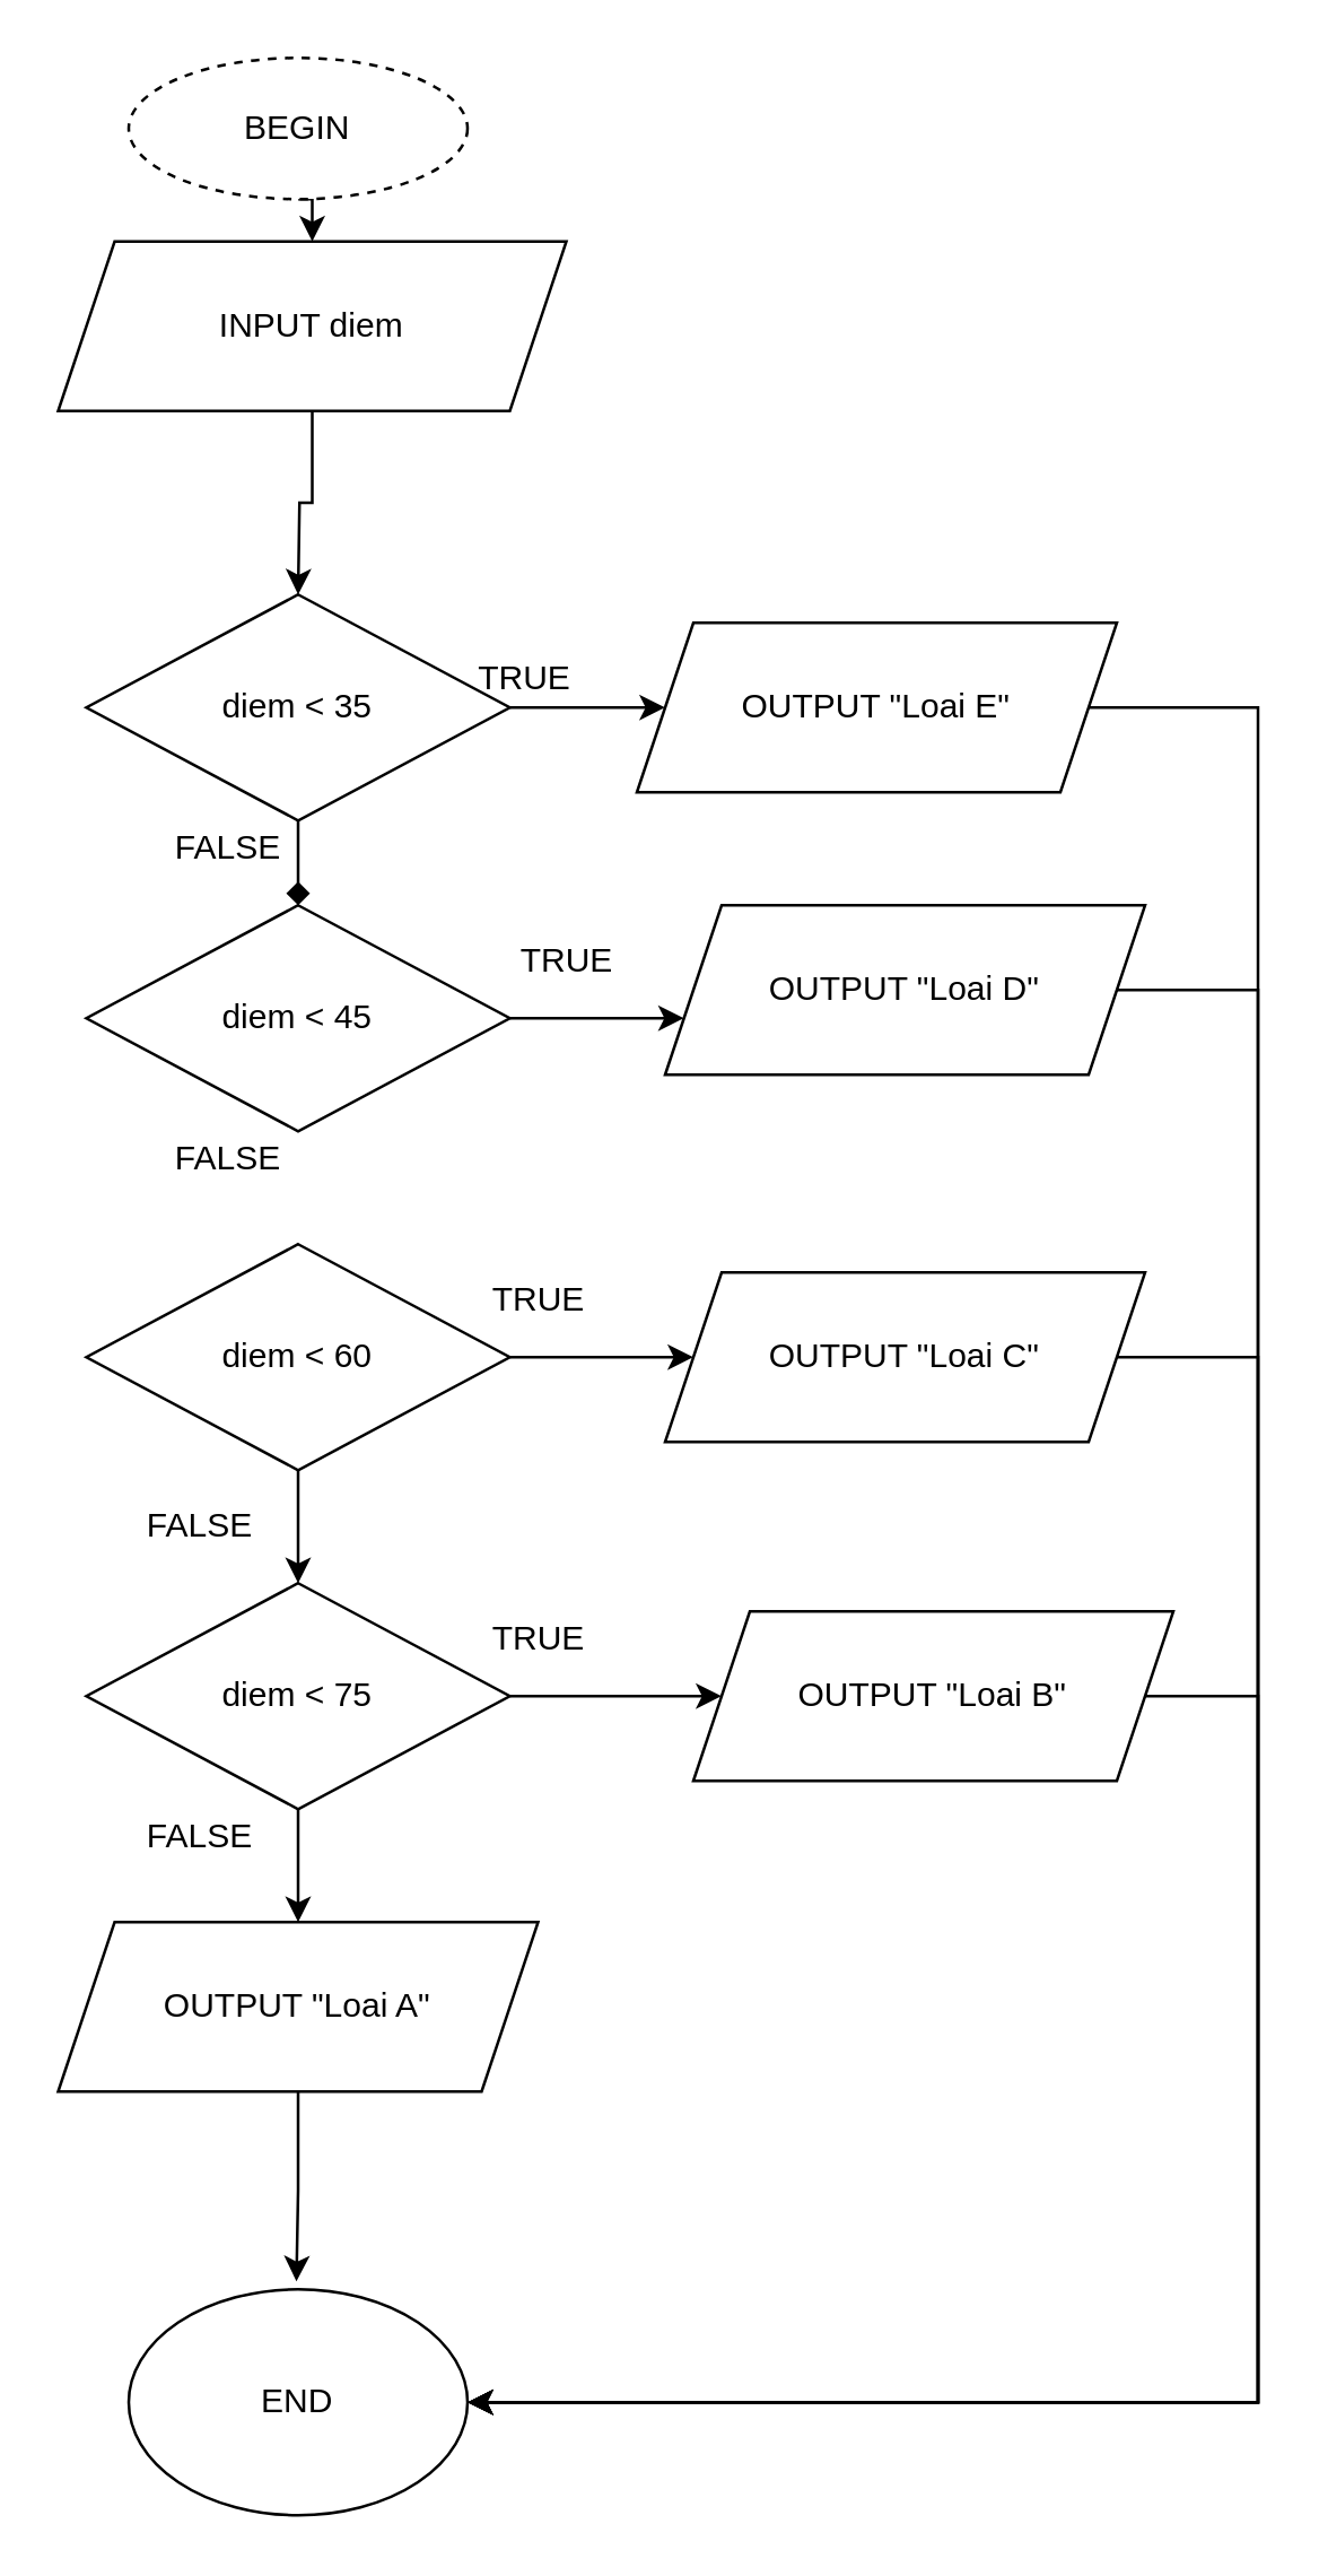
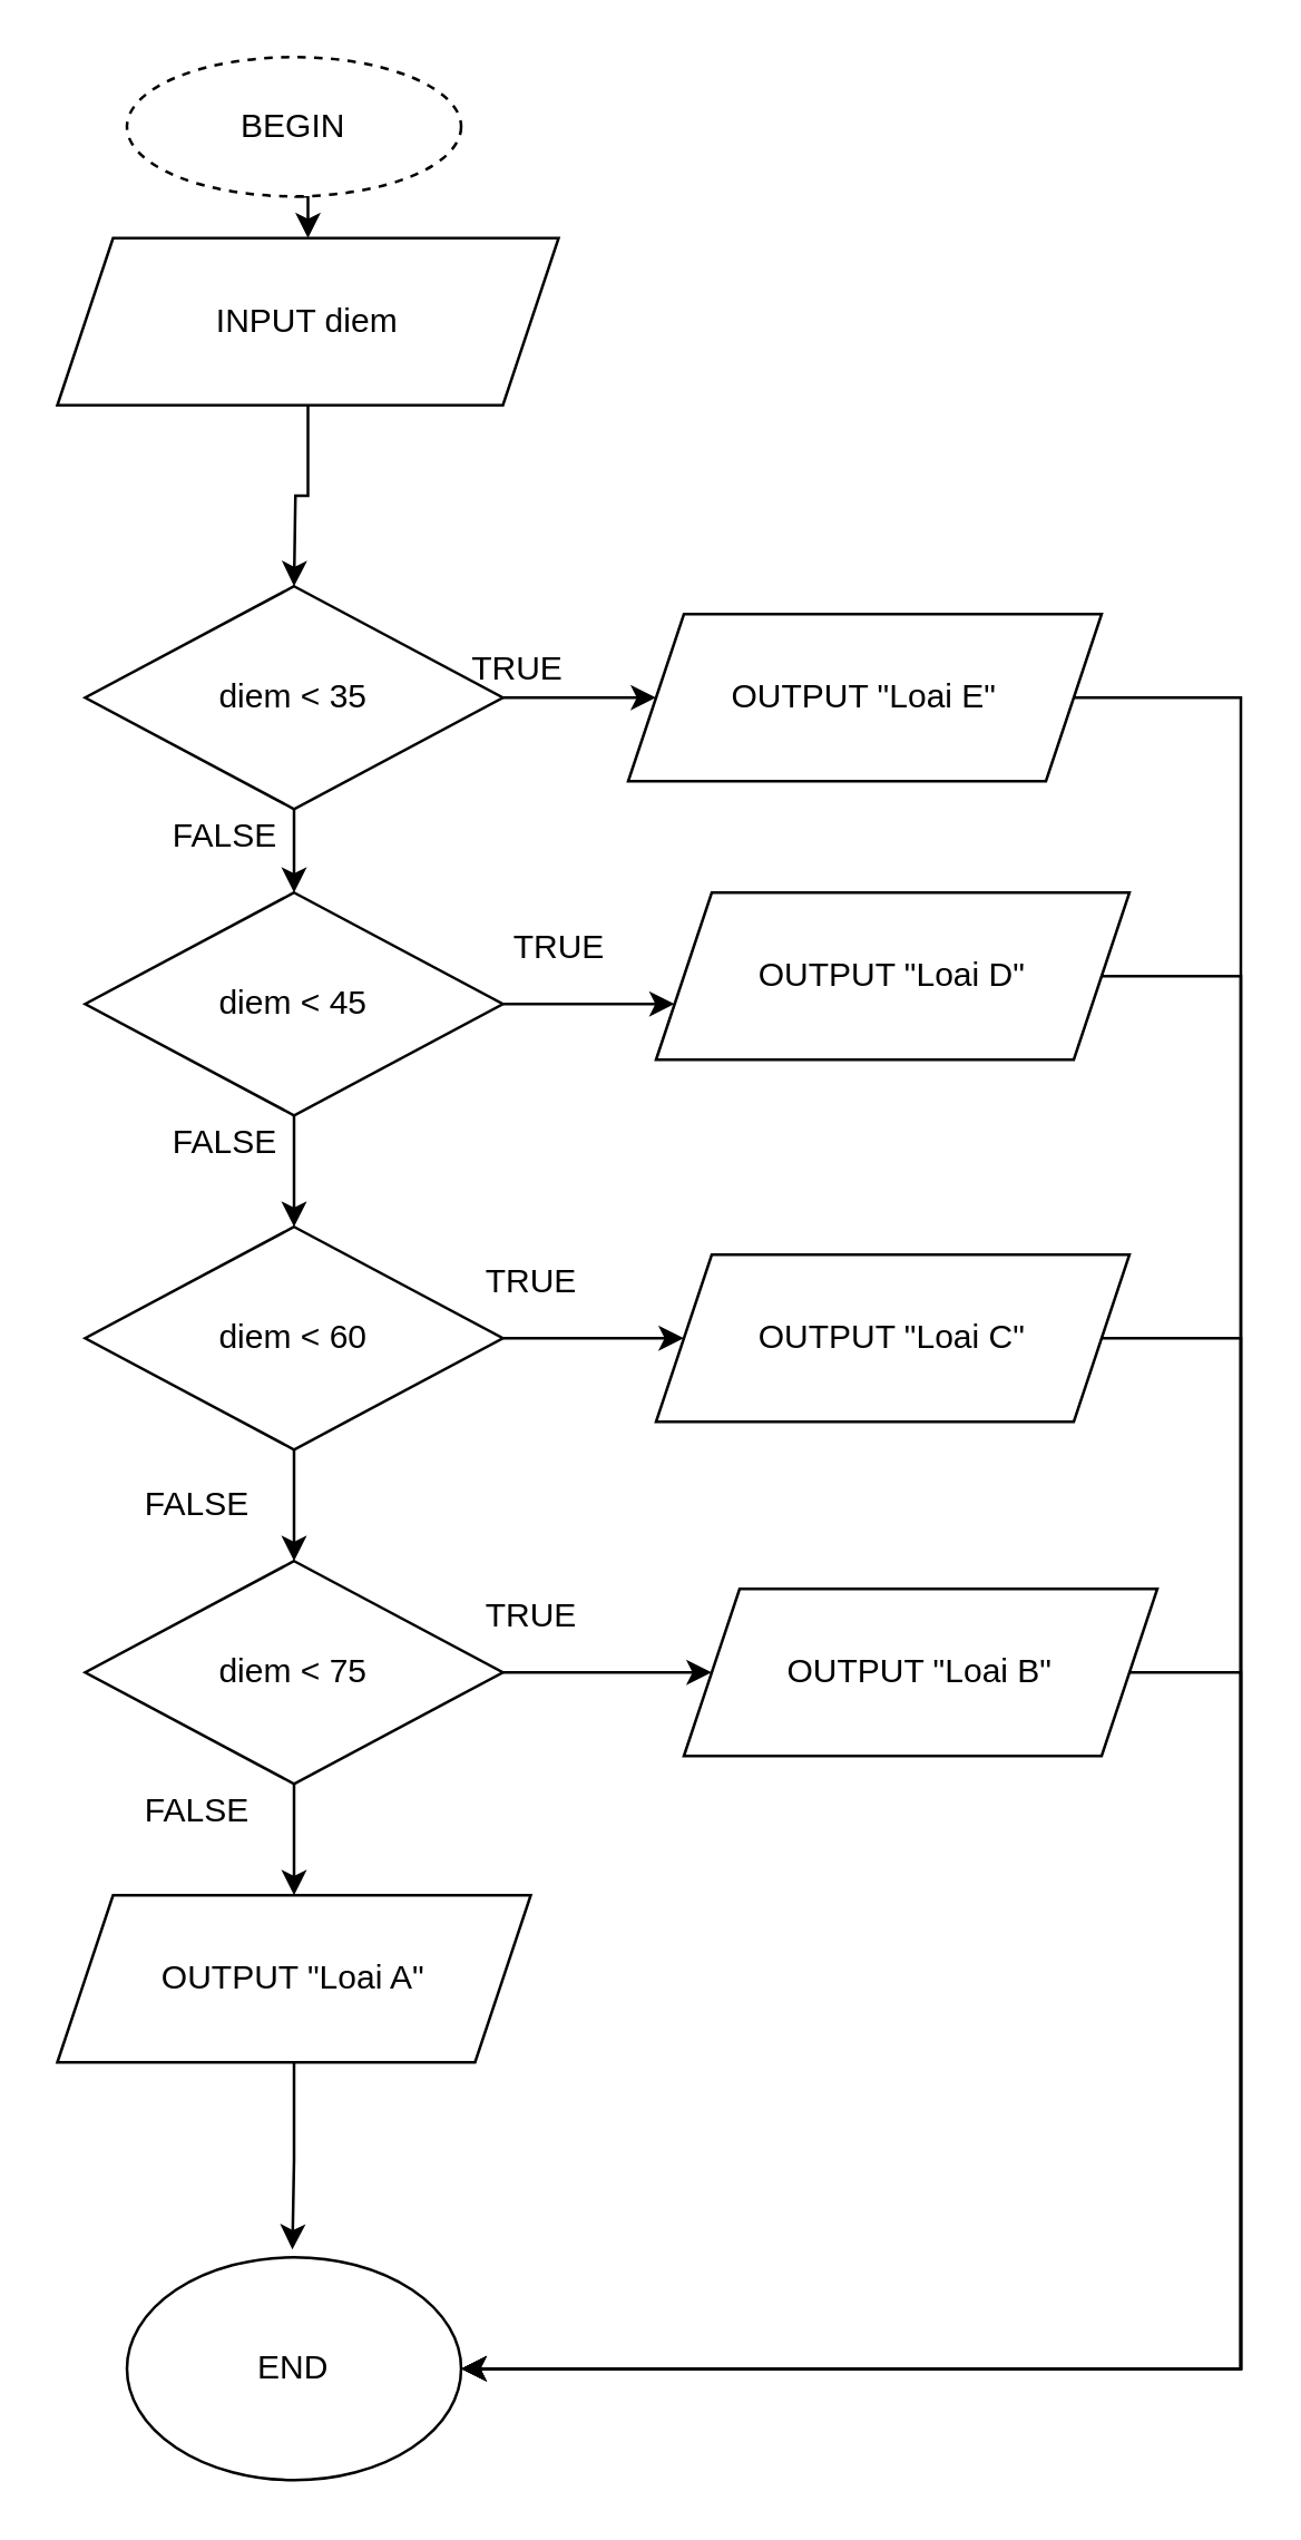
  <mxCell id="0" />
  <mxCell id="1" parent="0" />
  <mxCell id="2" style="edgeStyle=orthogonalEdgeStyle;rounded=0;orthogonalLoop=1;jettySize=auto;html=1;exitX=0.5;exitY=1;exitDx=0;exitDy=0;entryX=0.5;entryY=0;entryDx=0;entryDy=0;" edge="1" parent="1" source="3" target="5"><mxGeometry relative="1" as="geometry" /></mxCell>
  <mxCell id="3" value="BEGIN" style="ellipse;whiteSpace=wrap;html=1;dashed=1;" vertex="1" parent="1"><mxGeometry x="45" y="20" width="120" height="50" as="geometry" /></mxCell>
  <mxCell id="4" style="edgeStyle=orthogonalEdgeStyle;rounded=0;orthogonalLoop=1;jettySize=auto;html=1;exitX=0.5;exitY=1;exitDx=0;exitDy=0;entryX=0.5;entryY=0;entryDx=0;entryDy=0;" edge="1" parent="1" source="5"><mxGeometry relative="1" as="geometry"><mxPoint x="105" y="210" as="targetPoint" /></mxGeometry></mxCell>
  <mxCell id="5" value="INPUT diem" style="shape=parallelogram;perimeter=parallelogramPerimeter;whiteSpace=wrap;html=1;fixedSize=1;" vertex="1" parent="1"><mxGeometry x="20" y="85" width="180" height="60" as="geometry" /></mxCell>
  <mxCell id="6" value="END" style="ellipse;whiteSpace=wrap;html=1;" vertex="1" parent="1"><mxGeometry x="45" y="810" width="120" height="80" as="geometry" /></mxCell>
  <mxCell id="7" style="edgeStyle=orthogonalEdgeStyle;rounded=0;orthogonalLoop=1;jettySize=auto;html=1;entryX=0;entryY=0.5;entryDx=0;entryDy=0;" edge="1" parent="1" source="9" target="11"><mxGeometry relative="1" as="geometry" /></mxCell>
- <mxCell id="8" style="edgeStyle=orthogonalEdgeStyle;rounded=0;orthogonalLoop=1;jettySize=auto;html=1;entryX=0.5;entryY=0;entryDx=0;entryDy=0;endArrow=diamond;" edge="1" parent="1" source="9" target="17"><mxGeometry relative="1" as="geometry" /></mxCell>
+ <mxCell id="8" style="edgeStyle=orthogonalEdgeStyle;rounded=0;orthogonalLoop=1;jettySize=auto;html=1;entryX=0.5;entryY=0;entryDx=0;entryDy=0;" edge="1" parent="1" source="9" target="17"><mxGeometry relative="1" as="geometry" /></mxCell>
  <mxCell id="9" value="diem &amp;lt; 35" style="rhombus;whiteSpace=wrap;html=1;" vertex="1" parent="1"><mxGeometry x="30" y="210" width="150" height="80" as="geometry" /></mxCell>
  <mxCell id="10" style="edgeStyle=orthogonalEdgeStyle;rounded=0;orthogonalLoop=1;jettySize=auto;html=1;" edge="1" parent="1" source="11"><mxGeometry relative="1" as="geometry"><mxPoint x="165" y="850" as="targetPoint" /><Array as="points"><mxPoint x="445" y="250" /><mxPoint x="445" y="850" /></Array></mxGeometry></mxCell>
  <mxCell id="11" value="OUTPUT &quot;Loai E&quot;" style="shape=parallelogram;perimeter=parallelogramPerimeter;whiteSpace=wrap;html=1;fixedSize=1;" vertex="1" parent="1"><mxGeometry x="225" y="220" width="170" height="60" as="geometry" /></mxCell>
  <mxCell id="12" value="TRUE" style="text;html=1;align=center;verticalAlign=middle;resizable=0;points=[];autosize=1;" vertex="1" parent="1"><mxGeometry x="160" y="230" width="50" height="20" as="geometry" /></mxCell>
  <mxCell id="13" style="edgeStyle=orthogonalEdgeStyle;rounded=0;orthogonalLoop=1;jettySize=auto;html=1;entryX=1;entryY=0.5;entryDx=0;entryDy=0;" edge="1" parent="1" source="14" target="6"><mxGeometry relative="1" as="geometry"><Array as="points"><mxPoint x="445" y="350" /><mxPoint x="445" y="850" /></Array></mxGeometry></mxCell>
  <mxCell id="14" value="OUTPUT &quot;Loai D&quot;" style="shape=parallelogram;perimeter=parallelogramPerimeter;whiteSpace=wrap;html=1;fixedSize=1;" vertex="1" parent="1"><mxGeometry x="235" y="320" width="170" height="60" as="geometry" /></mxCell>
  <mxCell id="15" style="edgeStyle=orthogonalEdgeStyle;rounded=0;orthogonalLoop=1;jettySize=auto;html=1;" edge="1" parent="1" source="17" target="14"><mxGeometry relative="1" as="geometry"><Array as="points"><mxPoint x="225" y="360" /><mxPoint x="225" y="360" /></Array></mxGeometry></mxCell>
+ <mxCell id="16" style="edgeStyle=orthogonalEdgeStyle;rounded=0;orthogonalLoop=1;jettySize=auto;html=1;entryX=0.5;entryY=0;entryDx=0;entryDy=0;" edge="1" parent="1" source="17" target="22"><mxGeometry relative="1" as="geometry" /></mxCell>
  <mxCell id="17" value="diem &amp;lt; 45" style="rhombus;whiteSpace=wrap;html=1;" vertex="1" parent="1"><mxGeometry x="30" y="320" width="150" height="80" as="geometry" /></mxCell>
  <mxCell id="18" style="edgeStyle=orthogonalEdgeStyle;rounded=0;orthogonalLoop=1;jettySize=auto;html=1;" edge="1" parent="1" source="19"><mxGeometry relative="1" as="geometry"><mxPoint x="165" y="850" as="targetPoint" /><Array as="points"><mxPoint x="445" y="480" /><mxPoint x="445" y="850" /></Array></mxGeometry></mxCell>
  <mxCell id="19" value="OUTPUT &quot;Loai C&quot;" style="shape=parallelogram;perimeter=parallelogramPerimeter;whiteSpace=wrap;html=1;fixedSize=1;" vertex="1" parent="1"><mxGeometry x="235" y="450" width="170" height="60" as="geometry" /></mxCell>
  <mxCell id="20" style="edgeStyle=orthogonalEdgeStyle;rounded=0;orthogonalLoop=1;jettySize=auto;html=1;entryX=0;entryY=0.5;entryDx=0;entryDy=0;" edge="1" parent="1" source="22" target="19"><mxGeometry relative="1" as="geometry" /></mxCell>
  <mxCell id="21" style="edgeStyle=orthogonalEdgeStyle;rounded=0;orthogonalLoop=1;jettySize=auto;html=1;entryX=0.5;entryY=0;entryDx=0;entryDy=0;" edge="1" parent="1" source="22" target="27"><mxGeometry relative="1" as="geometry" /></mxCell>
  <mxCell id="22" value="diem &amp;lt; 60" style="rhombus;whiteSpace=wrap;html=1;" vertex="1" parent="1"><mxGeometry x="30" y="440" width="150" height="80" as="geometry" /></mxCell>
  <mxCell id="23" style="edgeStyle=orthogonalEdgeStyle;rounded=0;orthogonalLoop=1;jettySize=auto;html=1;entryX=1;entryY=0.5;entryDx=0;entryDy=0;" edge="1" parent="1" source="24" target="6"><mxGeometry relative="1" as="geometry"><Array as="points"><mxPoint x="445" y="600" /><mxPoint x="445" y="850" /></Array></mxGeometry></mxCell>
  <mxCell id="24" value="OUTPUT &quot;Loai B&quot;" style="shape=parallelogram;perimeter=parallelogramPerimeter;whiteSpace=wrap;html=1;fixedSize=1;" vertex="1" parent="1"><mxGeometry x="245" y="570" width="170" height="60" as="geometry" /></mxCell>
  <mxCell id="25" style="edgeStyle=orthogonalEdgeStyle;rounded=0;orthogonalLoop=1;jettySize=auto;html=1;" edge="1" parent="1" source="27" target="24"><mxGeometry relative="1" as="geometry" /></mxCell>
  <mxCell id="26" style="edgeStyle=orthogonalEdgeStyle;rounded=0;orthogonalLoop=1;jettySize=auto;html=1;entryX=0.5;entryY=0;entryDx=0;entryDy=0;" edge="1" parent="1" source="27" target="34"><mxGeometry relative="1" as="geometry" /></mxCell>
  <mxCell id="27" value="diem &amp;lt; 75" style="rhombus;whiteSpace=wrap;html=1;" vertex="1" parent="1"><mxGeometry x="30" y="560" width="150" height="80" as="geometry" /></mxCell>
  <mxCell id="28" value="FALSE&lt;br&gt;" style="text;html=1;align=center;verticalAlign=middle;resizable=0;points=[];autosize=1;" vertex="1" parent="1"><mxGeometry x="55" y="290" width="50" height="20" as="geometry" /></mxCell>
  <mxCell id="29" value="TRUE" style="text;html=1;align=center;verticalAlign=middle;resizable=0;points=[];autosize=1;" vertex="1" parent="1"><mxGeometry x="175" y="330" width="50" height="20" as="geometry" /></mxCell>
  <mxCell id="30" value="FALSE&lt;br&gt;" style="text;html=1;align=center;verticalAlign=middle;resizable=0;points=[];autosize=1;" vertex="1" parent="1"><mxGeometry x="55" y="400" width="50" height="20" as="geometry" /></mxCell>
  <mxCell id="31" value="TRUE" style="text;html=1;align=center;verticalAlign=middle;resizable=0;points=[];autosize=1;" vertex="1" parent="1"><mxGeometry x="165" y="450" width="50" height="20" as="geometry" /></mxCell>
  <mxCell id="32" value="FALSE&lt;br&gt;" style="text;html=1;align=center;verticalAlign=middle;resizable=0;points=[];autosize=1;" vertex="1" parent="1"><mxGeometry x="45" y="640" width="50" height="20" as="geometry" /></mxCell>
  <mxCell id="33" style="edgeStyle=orthogonalEdgeStyle;rounded=0;orthogonalLoop=1;jettySize=auto;html=1;entryX=0.495;entryY=-0.035;entryDx=0;entryDy=0;entryPerimeter=0;" edge="1" parent="1" source="34" target="6"><mxGeometry relative="1" as="geometry" /></mxCell>
  <mxCell id="34" value="OUTPUT &quot;Loai A&quot;" style="shape=parallelogram;perimeter=parallelogramPerimeter;whiteSpace=wrap;html=1;fixedSize=1;" vertex="1" parent="1"><mxGeometry x="20" y="680" width="170" height="60" as="geometry" /></mxCell>
  <mxCell id="35" value="TRUE" style="text;html=1;align=center;verticalAlign=middle;resizable=0;points=[];autosize=1;" vertex="1" parent="1"><mxGeometry x="165" y="570" width="50" height="20" as="geometry" /></mxCell>
  <mxCell id="36" value="FALSE&lt;br&gt;" style="text;html=1;align=center;verticalAlign=middle;resizable=0;points=[];autosize=1;" vertex="1" parent="1"><mxGeometry x="45" y="530" width="50" height="20" as="geometry" /></mxCell>
